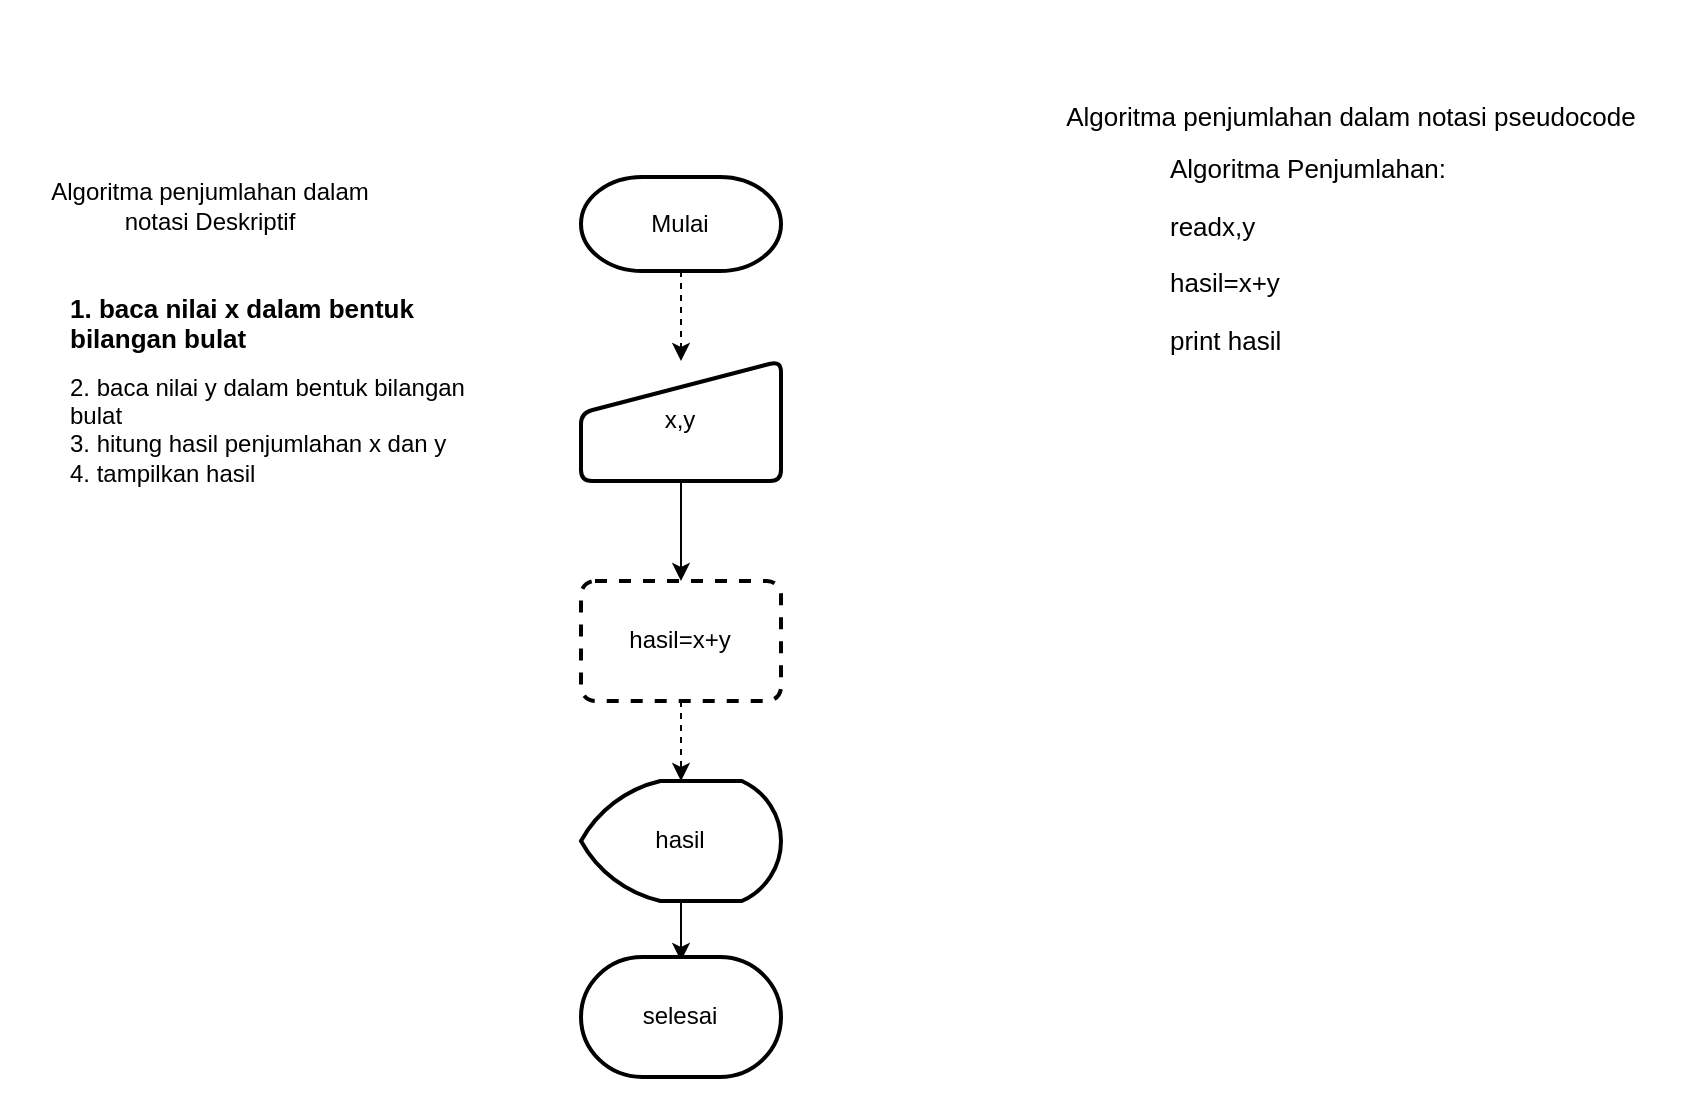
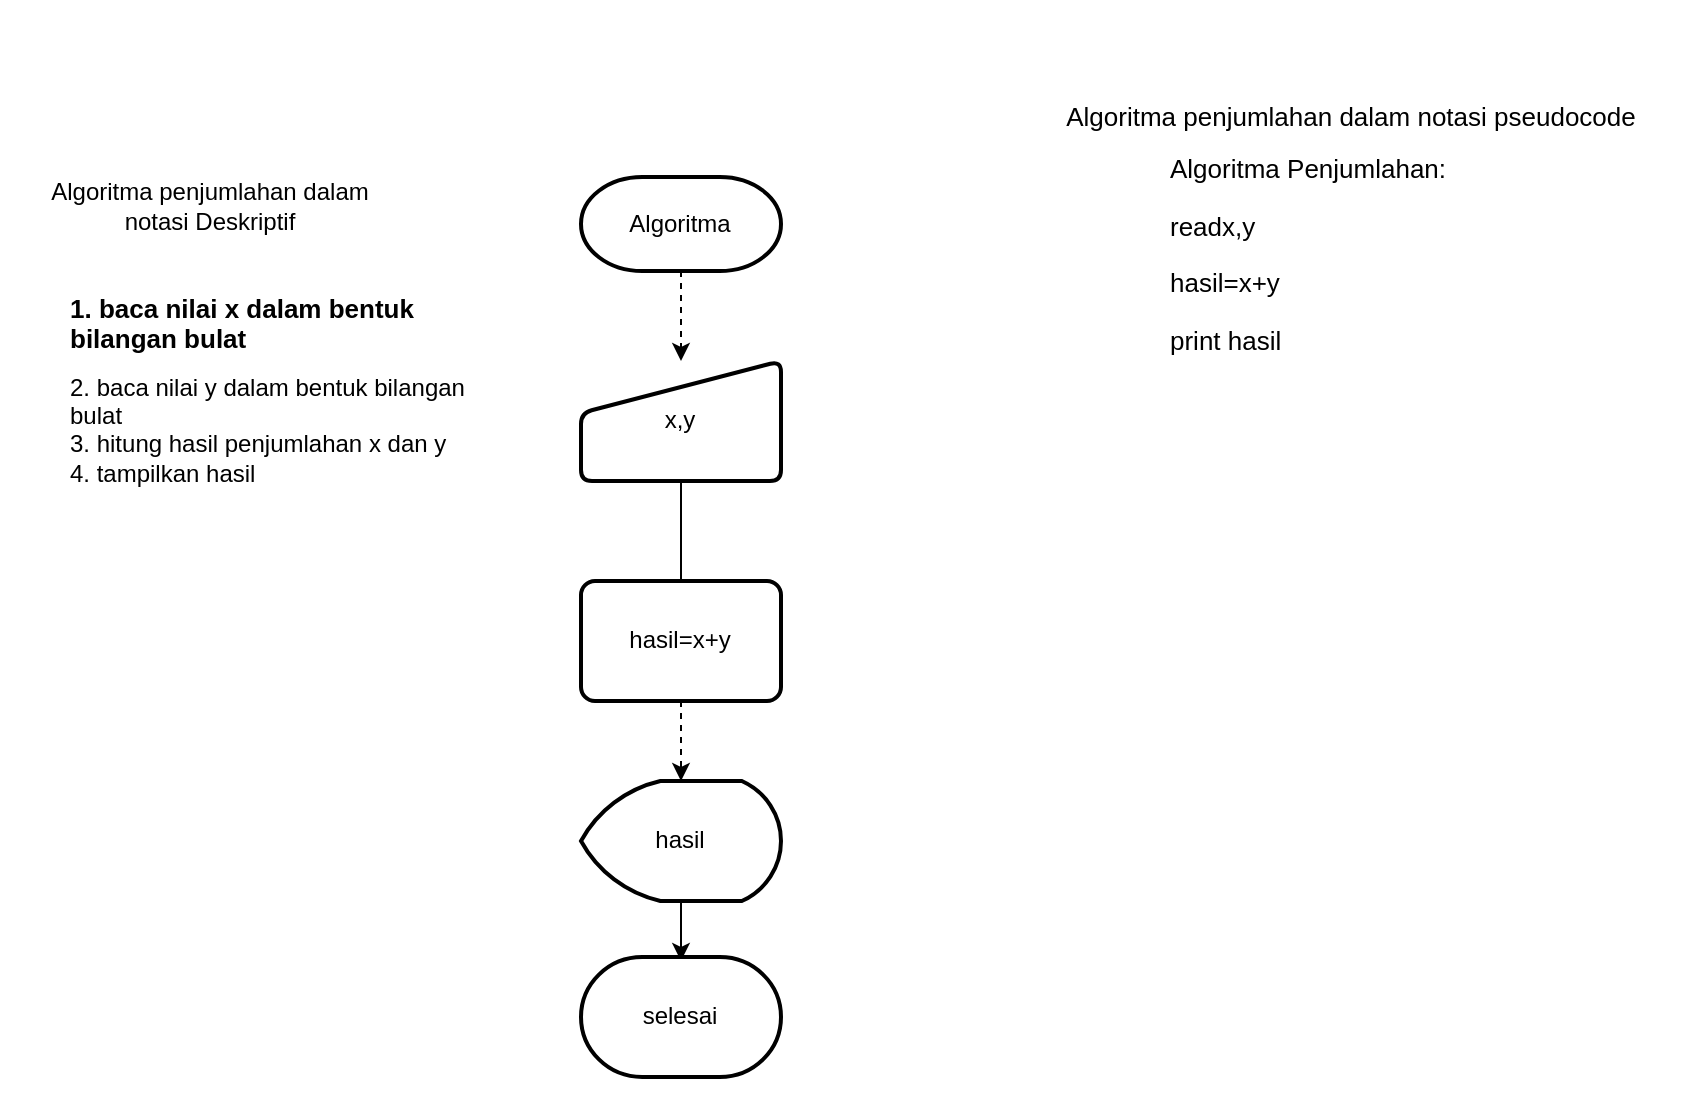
  <mxCell id="0" />
  <mxCell id="1" parent="0" />
  <mxCell id="2" value="" style="edgeStyle=orthogonalEdgeStyle;rounded=0;orthogonalLoop=1;jettySize=auto;html=1;dashed=1;" edge="1" parent="1" source="3" target="5"><mxGeometry relative="1" as="geometry" /></mxCell>
- <mxCell id="3" value="Mulai" style="strokeWidth=2;html=1;shape=mxgraph.flowchart.terminator;whiteSpace=wrap;" vertex="1" parent="1"><mxGeometry x="290" y="88" width="100" height="47" as="geometry" /></mxCell>
- <mxCell id="4" value="" style="edgeStyle=orthogonalEdgeStyle;rounded=0;orthogonalLoop=1;jettySize=auto;html=1;" edge="1" parent="1" source="5" target="7"><mxGeometry relative="1" as="geometry" /></mxCell>
+ <mxCell id="3" value="Algoritma" style="strokeWidth=2;html=1;shape=mxgraph.flowchart.terminator;whiteSpace=wrap;" vertex="1" parent="1"><mxGeometry x="290" y="88" width="100" height="47" as="geometry" /></mxCell>
+ <mxCell id="4" value="" style="edgeStyle=orthogonalEdgeStyle;rounded=0;orthogonalLoop=1;jettySize=auto;html=1;endArrow=none;" edge="1" parent="1" source="5" target="7"><mxGeometry relative="1" as="geometry" /></mxCell>
  <mxCell id="5" value="x,y" style="html=1;strokeWidth=2;shape=manualInput;whiteSpace=wrap;rounded=1;size=26;arcSize=11;" vertex="1" parent="1"><mxGeometry x="290" y="180" width="100" height="60" as="geometry" /></mxCell>
  <mxCell id="6" value="" style="edgeStyle=orthogonalEdgeStyle;rounded=0;orthogonalLoop=1;jettySize=auto;html=1;dashed=1;" edge="1" parent="1" source="7" target="9"><mxGeometry relative="1" as="geometry" /></mxCell>
- <mxCell id="7" value="hasil=x+y" style="rounded=1;whiteSpace=wrap;html=1;absoluteArcSize=1;arcSize=14;strokeWidth=2;dashed=1;" vertex="1" parent="1"><mxGeometry x="290" y="290" width="100" height="60" as="geometry" /></mxCell>
+ <mxCell id="7" value="hasil=x+y" style="rounded=1;whiteSpace=wrap;html=1;absoluteArcSize=1;arcSize=14;strokeWidth=2;" vertex="1" parent="1"><mxGeometry x="290" y="290" width="100" height="60" as="geometry" /></mxCell>
  <mxCell id="8" value="" style="edgeStyle=orthogonalEdgeStyle;rounded=0;orthogonalLoop=1;jettySize=auto;html=1;" edge="1" parent="1" source="9"><mxGeometry relative="1" as="geometry"><mxPoint x="340" y="480" as="targetPoint" /></mxGeometry></mxCell>
  <mxCell id="9" value="hasil" style="strokeWidth=2;html=1;shape=mxgraph.flowchart.display;whiteSpace=wrap;" vertex="1" parent="1"><mxGeometry x="290" y="390" width="100" height="60" as="geometry" /></mxCell>
  <mxCell id="10" value="selesai" style="strokeWidth=2;html=1;shape=mxgraph.flowchart.terminator;whiteSpace=wrap;" vertex="1" parent="1"><mxGeometry x="290" y="478" width="100" height="60" as="geometry" /></mxCell>
  <mxCell id="11" value="Algoritma penjumlahan dalam notasi Deskriptif" style="text;html=1;strokeColor=none;fillColor=none;align=center;verticalAlign=middle;whiteSpace=wrap;rounded=0;" vertex="1" parent="1"><mxGeometry x="20" y="88" width="170" height="30" as="geometry" /></mxCell>
  <mxCell id="12" value="&lt;h1 style=&quot;font-size: 13px;&quot;&gt;1. baca nilai x dalam bentuk bilangan bulat&lt;/h1&gt;&lt;div&gt;2. baca nilai y dalam bentuk bilangan bulat&lt;/div&gt;&lt;div&gt;3. hitung hasil penjumlahan x dan y&lt;/div&gt;&lt;div&gt;4. tampilkan hasil&lt;/div&gt;" style="text;html=1;strokeColor=none;fillColor=none;spacing=5;spacingTop=-20;whiteSpace=wrap;overflow=hidden;rounded=0;" vertex="1" parent="1"><mxGeometry x="30" y="148" width="230" height="120" as="geometry" /></mxCell>
  <mxCell id="13" value="Algoritma penjumlahan dalam notasi pseudocode" style="text;html=1;align=center;verticalAlign=middle;resizable=0;points=[];autosize=1;strokeColor=none;fillColor=none;fontSize=13;" vertex="1" parent="1"><mxGeometry x="520" y="43" width="310" height="30" as="geometry" /></mxCell>
  <mxCell id="14" value="&lt;h1&gt;&lt;br&gt;&lt;/h1&gt;&lt;p&gt;Algoritma Penjumlahan:&lt;/p&gt;&lt;p&gt;readx,y&lt;/p&gt;&lt;p&gt;hasil=x+y&lt;/p&gt;&lt;p&gt;print hasil&lt;/p&gt;" style="text;html=1;strokeColor=none;fillColor=none;spacing=5;spacingTop=-20;whiteSpace=wrap;overflow=hidden;rounded=0;fontSize=13;" vertex="1" parent="1"><mxGeometry x="580" y="20.5" width="190" height="165" as="geometry" /></mxCell>
